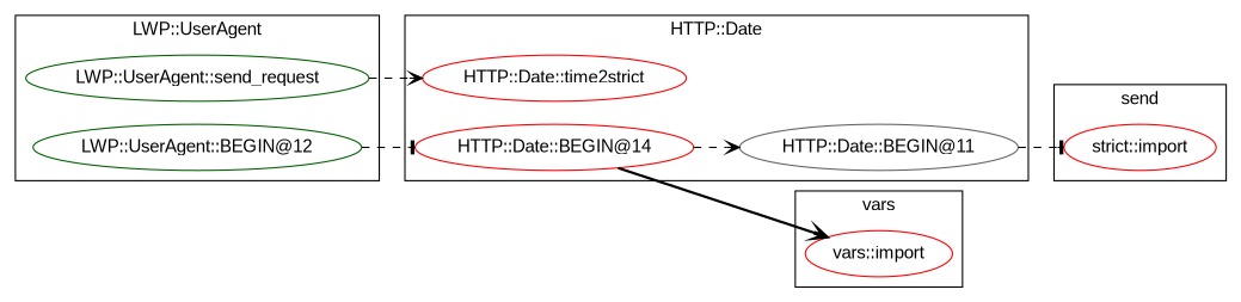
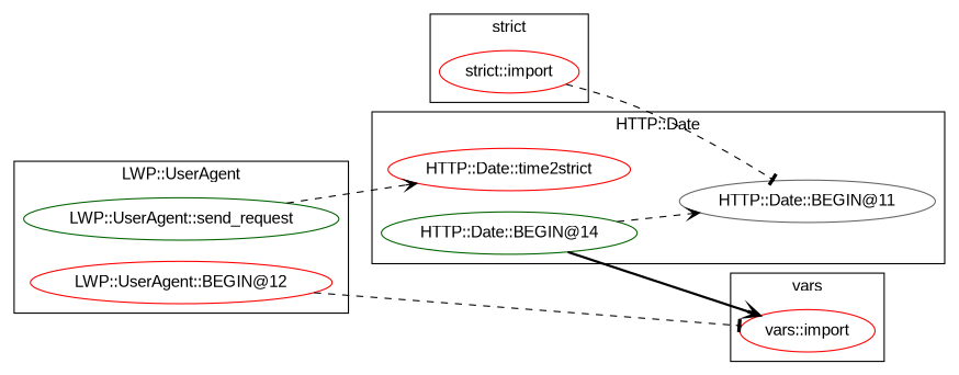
  digraph {
    fontname="Liberation Sans"
    rankdir=LR
    node [color=darkgreen fontname="Liberation Sans"]
    edge [arrowhead=vee fontname="Liberation Sans" style=dashed]
    "LWP::UserAgent::send_request"
-   "LWP::UserAgent::BEGIN@12"
+   "LWP::UserAgent::BEGIN@12" [color=red]
    "vars::import" [color=red]
    "strict::import" [color=red]
    n5 [color=red label="HTTP::Date::time2strict"]
    "HTTP::Date::BEGIN@11" [color=gray40]
-   "HTTP::Date::BEGIN@14" [color=red]
+   "HTTP::Date::BEGIN@14"
    subgraph cluster_1 {
      label="LWP::UserAgent"
      "LWP::UserAgent::send_request"
      "LWP::UserAgent::BEGIN@12"
    }
    subgraph cluster_2 {
      label=vars
      "vars::import"
    }
    subgraph cluster_3 {
-     label=send
+     label="strict"
      "strict::import"
    }
    subgraph cluster_4 {
      label="HTTP::Date"
      n5
      "HTTP::Date::BEGIN@11"
      "HTTP::Date::BEGIN@14"
    }
    "LWP::UserAgent::send_request" -> n5
-   "LWP::UserAgent::BEGIN@12" -> "HTTP::Date::BEGIN@14" [arrowhead=tee]
-   "HTTP::Date::BEGIN@11" -> "strict::import" [arrowhead=tee]
+   "LWP::UserAgent::BEGIN@12" -> "vars::import" [arrowhead=tee]
+   "strict::import" -> "HTTP::Date::BEGIN@11" [arrowhead=tee]
    "HTTP::Date::BEGIN@14" -> "vars::import" [style=bold]
    "HTTP::Date::BEGIN@14" -> "HTTP::Date::BEGIN@11"
  }
